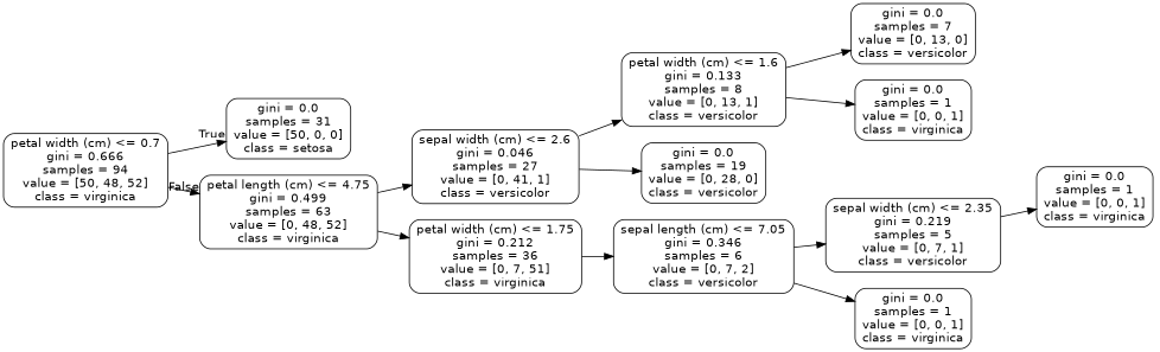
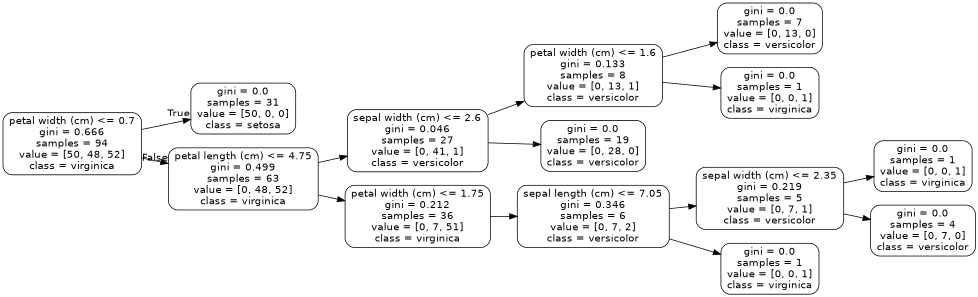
  digraph {
    rankdir=LR
    node [color=black fontname=helvetica shape=box style=rounded]
    edge [fontname=helvetica]
    n1 [label="petal width (cm) <= 0.7\ngini = 0.666\nsamples = 94\nvalue = [50, 48, 52]\nclass = virginica"]
    n2 [label="gini = 0.0\nsamples = 31\nvalue = [50, 0, 0]\nclass = setosa"]
    n3 [label="petal length (cm) <= 4.75\ngini = 0.499\nsamples = 63\nvalue = [0, 48, 52]\nclass = virginica"]
    n4 [label="sepal width (cm) <= 2.6\ngini = 0.046\nsamples = 27\nvalue = [0, 41, 1]\nclass = versicolor"]
    n5 [label="petal width (cm) <= 1.75\ngini = 0.212\nsamples = 36\nvalue = [0, 7, 51]\nclass = virginica"]
    n6 [label="petal width (cm) <= 1.6\ngini = 0.133\nsamples = 8\nvalue = [0, 13, 1]\nclass = versicolor"]
    n7 [label="gini = 0.0\nsamples = 19\nvalue = [0, 28, 0]\nclass = versicolor"]
    n8 [label="sepal length (cm) <= 7.05\ngini = 0.346\nsamples = 6\nvalue = [0, 7, 2]\nclass = versicolor"]
    n9 [label="gini = 0.0\nsamples = 7\nvalue = [0, 13, 0]\nclass = versicolor"]
    n10 [label="gini = 0.0\nsamples = 1\nvalue = [0, 0, 1]\nclass = virginica"]
    n11 [label="sepal width (cm) <= 2.35\ngini = 0.219\nsamples = 5\nvalue = [0, 7, 1]\nclass = versicolor"]
    n12 [label="gini = 0.0\nsamples = 1\nvalue = [0, 0, 1]\nclass = virginica"]
    n13 [label="gini = 0.0\nsamples = 1\nvalue = [0, 0, 1]\nclass = virginica"]
+   n14 [label="gini = 0.0\nsamples = 4\nvalue = [0, 7, 0]\nclass = versicolor"]
    n1 -> n2 [headlabel=True labelangle=45 labeldistance=2.5]
    n1 -> n3 [headlabel=False labelangle=-45 labeldistance=2.5]
    n3 -> n4
    n3 -> n5
    n4 -> n6
    n4 -> n7
    n5 -> n8
    n6 -> n9
    n6 -> n10
    n8 -> n11
    n8 -> n12
    n11 -> n13
+   n11 -> n14
  }
